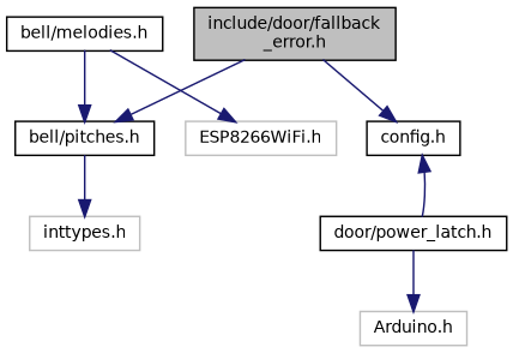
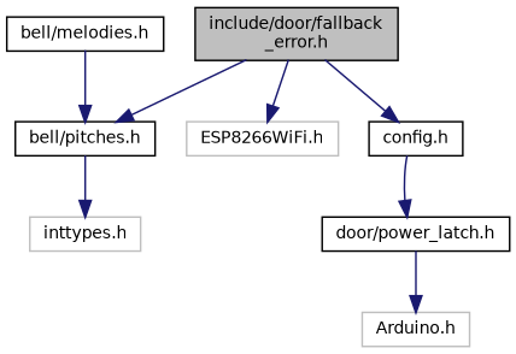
  digraph {
    node [color=black fillcolor=white fontname=Helvetica fontsize=10 shape=record style=filled]
    edge [color=midnightblue fontname=Helvetica fontsize=10 labelfontname=Helvetica labelfontsize=10 style=solid]
    n1 [fillcolor=grey75 fontcolor=black height=0.2 label="include/door/fallback\l_error.h" width=0.4]
    n2 [color=grey75 height=0.2 label="ESP8266WiFi.h" width=0.4]
    n3 [height=0.2 label="config.h" width=0.4]
    n4 [height=0.2 label="bell/pitches.h" width=0.4]
    n5 [height=0.2 label="door/power_latch.h" width=0.4]
    n6 [color=grey75 height=0.2 label="Arduino.h" width=0.4]
    n7 [height=0.2 label="bell/melodies.h" width=0.4]
    n8 [color=grey75 height=0.2 label="inttypes.h" width=0.4]
-   n7 -> n2
+   n1 -> n2
    n1 -> n3
    n1 -> n4
    n4 -> n8
-   n5 -> n3
+   n3 -> n5
    n5 -> n6
    n7 -> n4
  }
